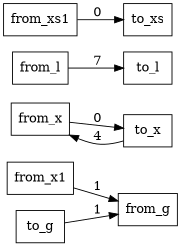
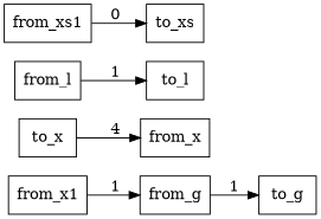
  digraph {
    rankdir=LR
    node [fillcolor=white shape=box style=filled]
    n1 [label=<from_x1>]
    n2 [label=<from_g>]
    n3 [label=<from_x>]
    n4 [label=<to_x>]
    n5 [label=<from_l>]
    n6 [label=<to_l>]
    n7 [label=<from_xs1>]
    n8 [label=<to_xs>]
    n9 [label=<to_g>]
    n1 -> n2 [label=1]
-   n9 -> n2 [label=1]
-   n3 -> n4 [label=0]
+   n2 -> n9 [label=1]
    n4 -> n3 [label=4]
-   n5 -> n6 [label=7]
+   n5 -> n6 [label=1]
    n7 -> n8 [label=0]
  }
